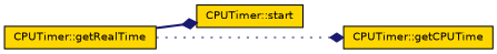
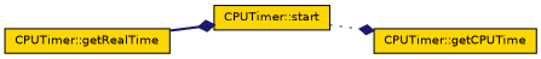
  digraph {
    fontname="DejaVu Sans"
    rankdir=LR
    node [color=black fillcolor=gold fontname="DejaVu Sans" fontsize=10 shape=record style=filled]
    edge [arrowhead=diamond color=midnightblue fontname="DejaVu Sans" fontsize=10 labelfontname=Helvetica labelfontsize=10]
    n1 [fontcolor=black height=0.2 label="CPUTimer::start" width=0.4]
    n2 [height=0.2 label="CPUTimer::getCPUTime" width=0.4]
    n3 [height=0.2 label="CPUTimer::getRealTime" width=0.4]
-   n3 -> n2 [style=dotted]
+   n1 -> n2 [style=dotted]
    n3 -> n1 [style=bold]
  }
